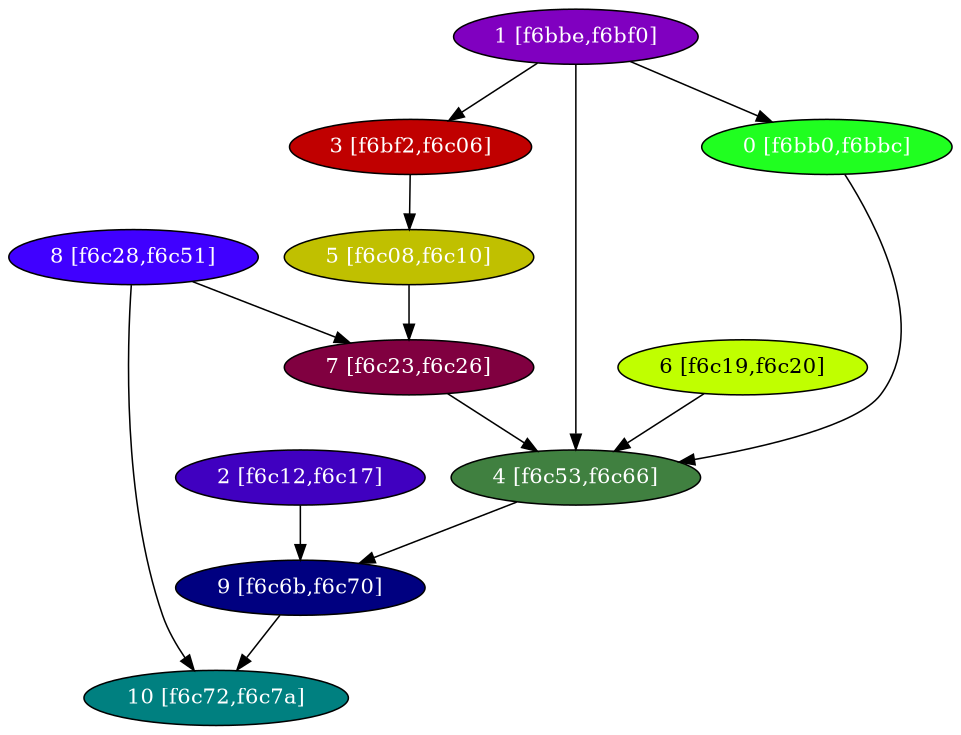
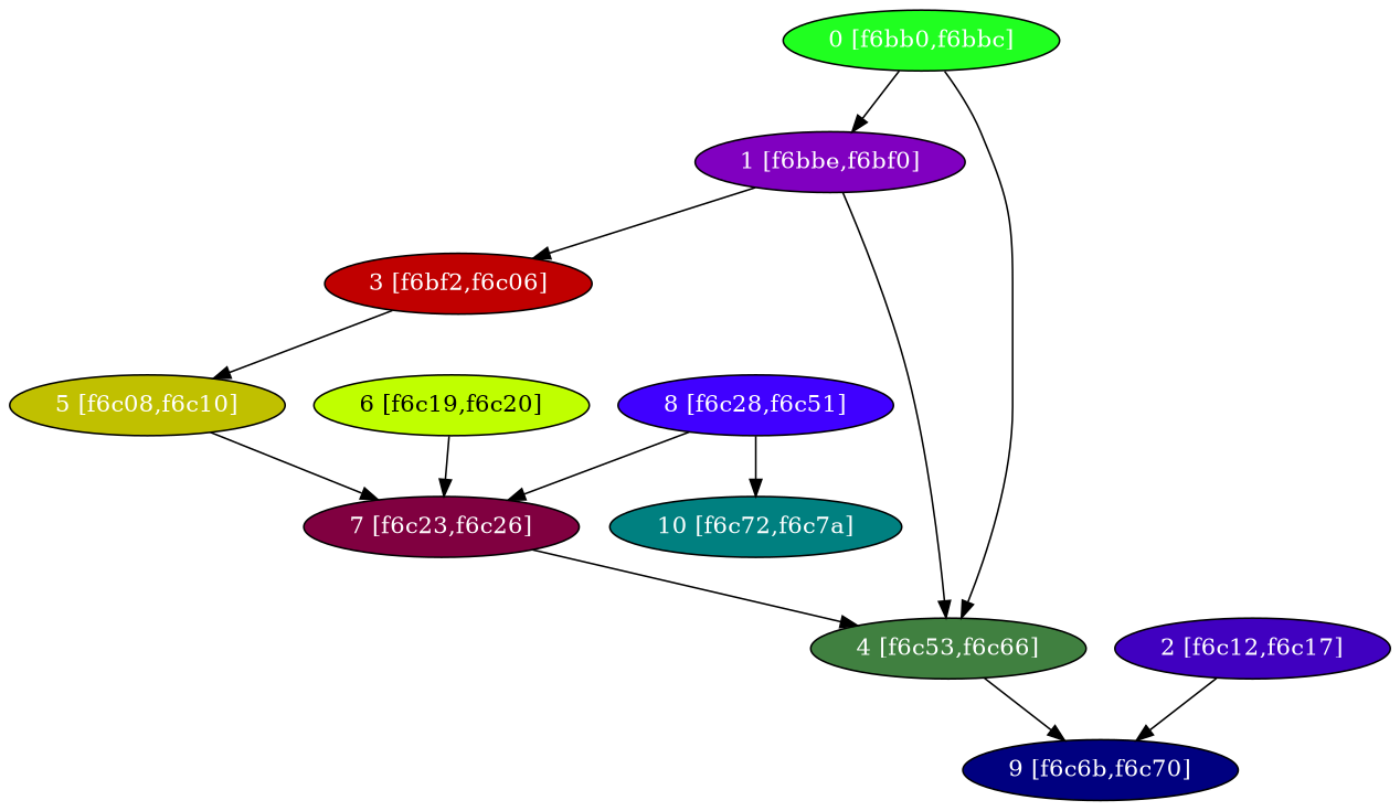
  digraph {
    node [fontcolor="#ffffff" shape=oval style=filled]
    n1 [fillcolor="#20FF20" label="0 [f6bb0,f6bbc]"]
    n2 [fillcolor="#8000C0" label="1 [f6bbe,f6bf0]"]
    n3 [fillcolor="#408040" label="4 [f6c53,f6c66]"]
    n4 [fillcolor="#C00000" label="3 [f6bf2,f6c06]"]
    n5 [fillcolor="#4000C0" label="2 [f6c12,f6c17]"]
    n6 [fillcolor="#000080" label="9 [f6c6b,f6c70]"]
    n7 [fillcolor="#C0C000" label="5 [f6c08,f6c10]"]
    n8 [fillcolor="#008080" label="10 [f6c72,f6c7a]"]
    n9 [fillcolor="#800040" label="7 [f6c23,f6c26]"]
    n10 [fillcolor="#C0FF00" fontcolor="#000000" label="6 [f6c19,f6c20]"]
    n11 [fillcolor="#4000FF" label="8 [f6c28,f6c51]"]
-   n2 -> n1
+   n1 -> n2
    n1 -> n3
    n2 -> n3
    n2 -> n4
    n3 -> n6
    n4 -> n7
    n5 -> n6
-   n6 -> n8
    n7 -> n9
    n9 -> n3
-   n10 -> n3
+   n10 -> n9
    n11 -> n8
    n11 -> n9
  }
